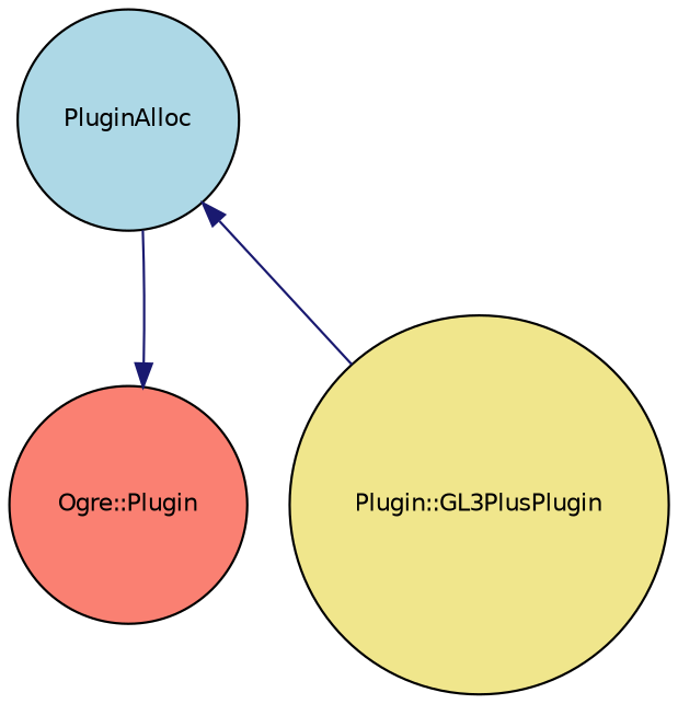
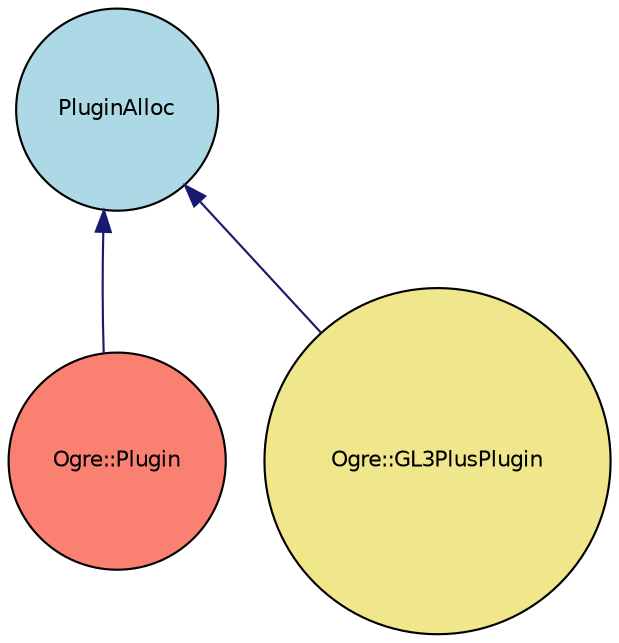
  digraph {
    node [color=black fontname=Helvetica fontsize=10 shape=circle style=filled]
    edge [color=midnightblue dir=back fontname=Helvetica fontsize=10 labelfontname=Helvetica labelfontsize=10 style=solid]
-   n1 [fillcolor=khaki fontcolor=black height=0.2 label="Plugin::GL3PlusPlugin" width=0.4]
+   n1 [fillcolor=khaki fontcolor=black height=0.2 label="Ogre::GL3PlusPlugin" width=0.4]
    n2 [fillcolor=salmon height=0.2 label="Ogre::Plugin" width=0.4]
    n3 [fillcolor=lightblue height=0.2 label=PluginAlloc width=0.4]
    n3 -> n1
-   n2 -> n3
+   n3 -> n2
  }
